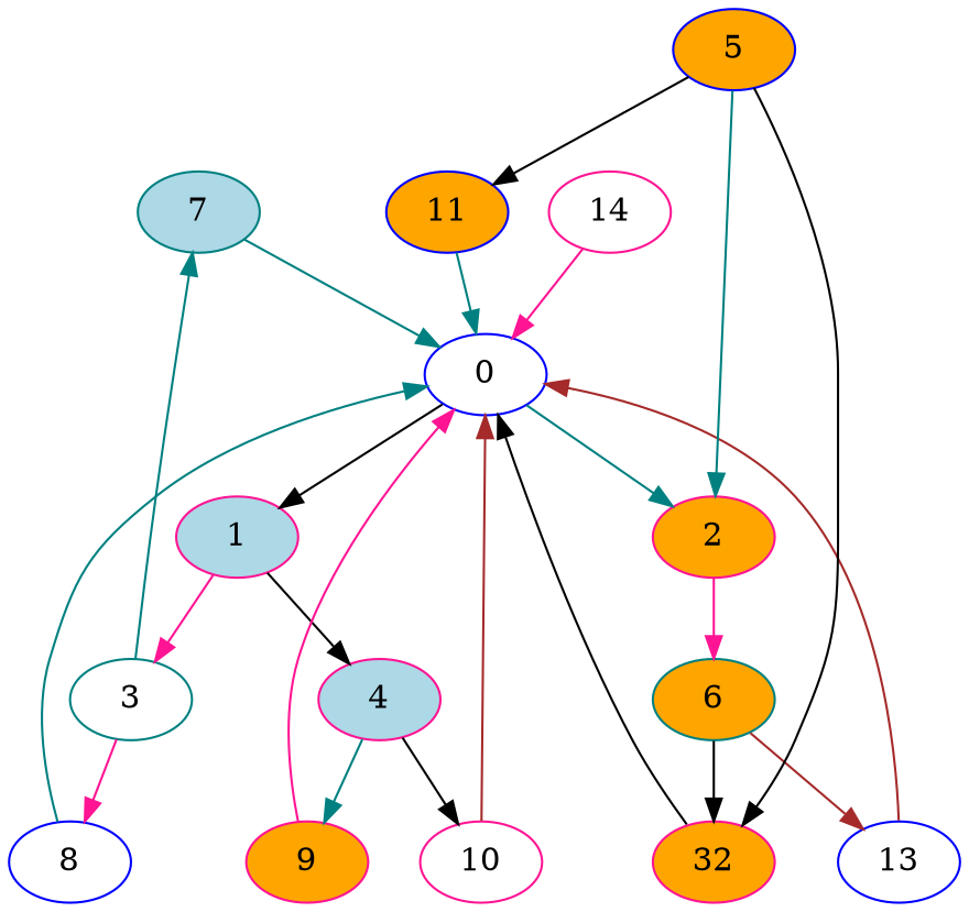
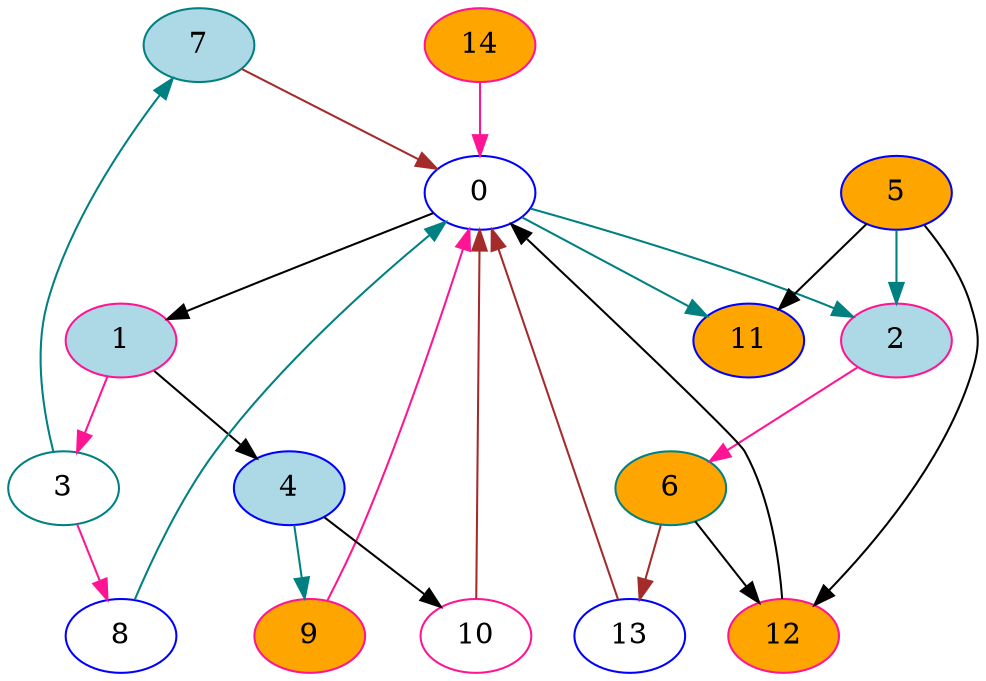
  digraph {
    node [color=deeppink fillcolor=white style=filled]
    edge [color=black]
    7 [color=teal fillcolor=lightblue props=i1]
    0 [color=blue]
    1 [fillcolor=lightblue]
-   2 [fillcolor=orange]
+   2 [fillcolor=lightblue]
    8 [color=blue props=d1]
    9 [fillcolor=orange props=i2]
    10 [props=d2]
    11 [color=blue fillcolor=orange props=i3]
-   12 [fillcolor=orange props=d3 label=32]
+   12 [fillcolor=orange props=d3]
    13 [color=blue props=i4]
-   14 [props=d4]
+   14 [fillcolor=orange props=d4]
    3 [color=teal]
-   4 [fillcolor=lightblue]
+   4 [color=blue fillcolor=lightblue]
    6 [color=teal fillcolor=orange]
    5 [color=blue fillcolor=orange]
-   7 -> 0 [color=teal updates="c1+=1"]
+   7 -> 0 [color=brown updates="c1+=1"]
    0 -> 1
    0 -> 2 [color=teal]
    1 -> 3 [color=deeppink]
    1 -> 4
    2 -> 6 [color=deeppink]
    8 -> 0 [color=teal updates="c1-=1"]
    9 -> 0 [color=deeppink guards="[c1<=50]" updates="c2+=1"]
    10 -> 0 [color=brown guards="[c1<=50]" updates="c2-=1"]
-   11 -> 0 [color=teal guards="[c2<=50]" updates="c3+=1"]
+   0 -> 11 [color=teal guards="[c2<=50]" updates="c3+=1"]
    12 -> 0 [guards="[c2<=50]" updates="c3-=1"]
    13 -> 0 [color=brown guards="[c3<=50]" updates="c4+=1"]
    14 -> 0 [color=deeppink guards="[c3<=50]" updates="c4-=1"]
    3 -> 7 [color=teal]
    3 -> 8 [color=deeppink]
    4 -> 9 [color=teal]
    4 -> 10
    6 -> 12
    6 -> 13 [color=brown]
    5 -> 2 [color=teal]
    5 -> 11
    5 -> 12
  }
